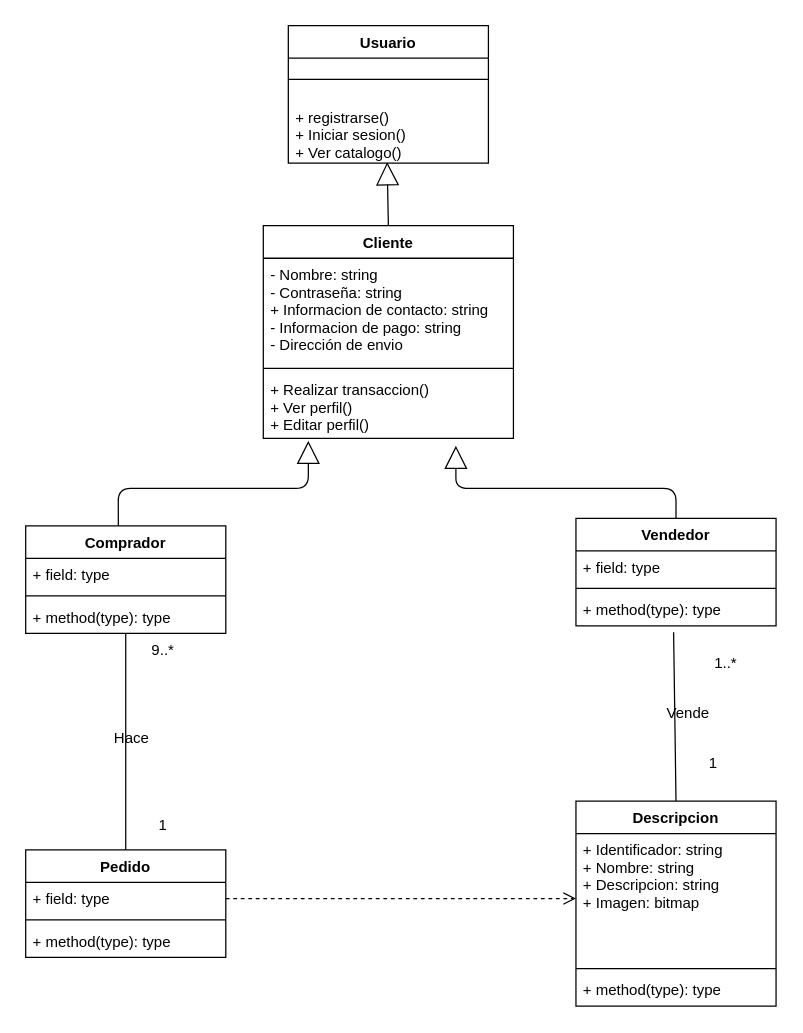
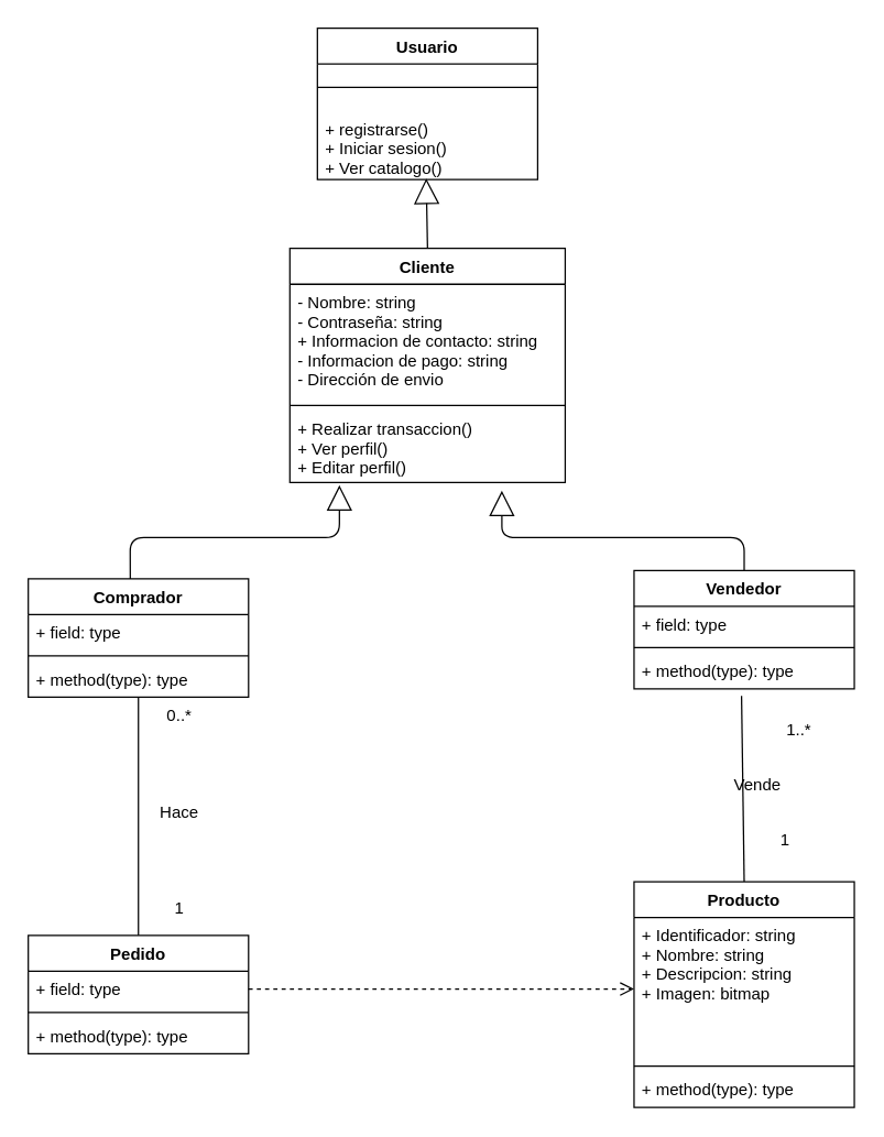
  <mxCell id="0" />
  <mxCell id="1" parent="0" />
  <mxCell id="2" value="Usuario" style="swimlane;fontStyle=1;align=center;verticalAlign=top;childLayout=stackLayout;horizontal=1;startSize=26;horizontalStack=0;resizeParent=1;resizeParentMax=0;resizeLast=0;collapsible=1;marginBottom=0;" vertex="1" parent="1"><mxGeometry x="230" y="20" width="160" height="110" as="geometry" /></mxCell>
  <mxCell id="3" value="" style="line;strokeWidth=1;fillColor=none;align=left;verticalAlign=middle;spacingTop=-1;spacingLeft=3;spacingRight=3;rotatable=0;labelPosition=right;points=[];portConstraint=eastwest;" vertex="1" parent="2"><mxGeometry y="26" width="160" height="34" as="geometry" /></mxCell>
  <mxCell id="4" value="+ registrarse()&#10;+ Iniciar sesion()&#10;+ Ver catalogo()" style="text;strokeColor=none;fillColor=none;align=left;verticalAlign=top;spacingLeft=4;spacingRight=4;overflow=hidden;rotatable=0;points=[[0,0.5],[1,0.5]];portConstraint=eastwest;" vertex="1" parent="2"><mxGeometry y="60" width="160" height="50" as="geometry" /></mxCell>
  <mxCell id="5" value="Cliente" style="swimlane;fontStyle=1;align=center;verticalAlign=top;childLayout=stackLayout;horizontal=1;startSize=26;horizontalStack=0;resizeParent=1;resizeParentMax=0;resizeLast=0;collapsible=1;marginBottom=0;" vertex="1" parent="1"><mxGeometry x="210" y="180" width="200" height="170" as="geometry" /></mxCell>
  <mxCell id="6" value="- Nombre: string&#10;- Contraseña: string&#10;+ Informacion de contacto: string&#10;- Informacion de pago: string&#10;- Dirección de envio" style="text;strokeColor=none;fillColor=none;align=left;verticalAlign=top;spacingLeft=4;spacingRight=4;overflow=hidden;rotatable=0;points=[[0,0.5],[1,0.5]];portConstraint=eastwest;" vertex="1" parent="5"><mxGeometry y="26" width="200" height="84" as="geometry" /></mxCell>
  <mxCell id="7" value="" style="line;strokeWidth=1;fillColor=none;align=left;verticalAlign=middle;spacingTop=-1;spacingLeft=3;spacingRight=3;rotatable=0;labelPosition=right;points=[];portConstraint=eastwest;" vertex="1" parent="5"><mxGeometry y="110" width="200" height="8" as="geometry" /></mxCell>
  <mxCell id="8" value="+ Realizar transaccion()&#10;+ Ver perfil()&#10;+ Editar perfil()" style="text;strokeColor=none;fillColor=none;align=left;verticalAlign=top;spacingLeft=4;spacingRight=4;overflow=hidden;rotatable=0;points=[[0,0.5],[1,0.5]];portConstraint=eastwest;" vertex="1" parent="5"><mxGeometry y="118" width="200" height="52" as="geometry" /></mxCell>
  <mxCell id="9" value="" style="endArrow=block;endSize=16;endFill=0;html=1;exitX=0.5;exitY=0;exitDx=0;exitDy=0;entryX=0.494;entryY=0.983;entryDx=0;entryDy=0;entryPerimeter=0;" edge="1" parent="1" source="5" target="4"><mxGeometry width="160" relative="1" as="geometry"><mxPoint x="400" y="520" as="sourcePoint" /><mxPoint x="560" y="520" as="targetPoint" /><Array as="points" /></mxGeometry></mxCell>
  <mxCell id="10" value="Comprador" style="swimlane;fontStyle=1;align=center;verticalAlign=top;childLayout=stackLayout;horizontal=1;startSize=26;horizontalStack=0;resizeParent=1;resizeParentMax=0;resizeLast=0;collapsible=1;marginBottom=0;" vertex="1" parent="1"><mxGeometry x="20" y="420" width="160" height="86" as="geometry" /></mxCell>
  <mxCell id="11" value="+ field: type" style="text;strokeColor=none;fillColor=none;align=left;verticalAlign=top;spacingLeft=4;spacingRight=4;overflow=hidden;rotatable=0;points=[[0,0.5],[1,0.5]];portConstraint=eastwest;" vertex="1" parent="10"><mxGeometry y="26" width="160" height="26" as="geometry" /></mxCell>
  <mxCell id="12" value="" style="line;strokeWidth=1;fillColor=none;align=left;verticalAlign=middle;spacingTop=-1;spacingLeft=3;spacingRight=3;rotatable=0;labelPosition=right;points=[];portConstraint=eastwest;" vertex="1" parent="10"><mxGeometry y="52" width="160" height="8" as="geometry" /></mxCell>
  <mxCell id="13" value="+ method(type): type" style="text;strokeColor=none;fillColor=none;align=left;verticalAlign=top;spacingLeft=4;spacingRight=4;overflow=hidden;rotatable=0;points=[[0,0.5],[1,0.5]];portConstraint=eastwest;" vertex="1" parent="10"><mxGeometry y="60" width="160" height="26" as="geometry" /></mxCell>
  <mxCell id="14" value="Vendedor" style="swimlane;fontStyle=1;align=center;verticalAlign=top;childLayout=stackLayout;horizontal=1;startSize=26;horizontalStack=0;resizeParent=1;resizeParentMax=0;resizeLast=0;collapsible=1;marginBottom=0;" vertex="1" parent="1"><mxGeometry x="460" y="414" width="160" height="86" as="geometry" /></mxCell>
  <mxCell id="15" value="+ field: type" style="text;strokeColor=none;fillColor=none;align=left;verticalAlign=top;spacingLeft=4;spacingRight=4;overflow=hidden;rotatable=0;points=[[0,0.5],[1,0.5]];portConstraint=eastwest;" vertex="1" parent="14"><mxGeometry y="26" width="160" height="26" as="geometry" /></mxCell>
  <mxCell id="16" value="" style="line;strokeWidth=1;fillColor=none;align=left;verticalAlign=middle;spacingTop=-1;spacingLeft=3;spacingRight=3;rotatable=0;labelPosition=right;points=[];portConstraint=eastwest;" vertex="1" parent="14"><mxGeometry y="52" width="160" height="8" as="geometry" /></mxCell>
  <mxCell id="17" value="+ method(type): type" style="text;strokeColor=none;fillColor=none;align=left;verticalAlign=top;spacingLeft=4;spacingRight=4;overflow=hidden;rotatable=0;points=[[0,0.5],[1,0.5]];portConstraint=eastwest;" vertex="1" parent="14"><mxGeometry y="60" width="160" height="26" as="geometry" /></mxCell>
  <mxCell id="18" value="" style="endArrow=block;endSize=16;endFill=0;html=1;exitX=0.5;exitY=0;exitDx=0;exitDy=0;entryX=0.77;entryY=1.115;entryDx=0;entryDy=0;entryPerimeter=0;" edge="1" parent="1" source="14" target="8"><mxGeometry width="160" relative="1" as="geometry"><mxPoint x="320" y="230" as="sourcePoint" /><mxPoint x="319.04" y="139.15" as="targetPoint" /><Array as="points"><mxPoint x="540" y="390" /><mxPoint x="364" y="390" /></Array></mxGeometry></mxCell>
  <mxCell id="19" value="" style="endArrow=block;endSize=16;endFill=0;html=1;exitX=0.463;exitY=0;exitDx=0;exitDy=0;entryX=0.18;entryY=1.038;entryDx=0;entryDy=0;entryPerimeter=0;exitPerimeter=0;" edge="1" parent="1" source="10" target="8"><mxGeometry width="160" relative="1" as="geometry"><mxPoint x="330" y="240" as="sourcePoint" /><mxPoint x="329.04" y="149.15" as="targetPoint" /><Array as="points"><mxPoint x="94" y="390" /><mxPoint x="246" y="390" /></Array></mxGeometry></mxCell>
  <mxCell id="20" value="Pedido" style="swimlane;fontStyle=1;align=center;verticalAlign=top;childLayout=stackLayout;horizontal=1;startSize=26;horizontalStack=0;resizeParent=1;resizeParentMax=0;resizeLast=0;collapsible=1;marginBottom=0;" vertex="1" parent="1"><mxGeometry x="20" y="679" width="160" height="86" as="geometry" /></mxCell>
  <mxCell id="21" value="+ field: type" style="text;strokeColor=none;fillColor=none;align=left;verticalAlign=top;spacingLeft=4;spacingRight=4;overflow=hidden;rotatable=0;points=[[0,0.5],[1,0.5]];portConstraint=eastwest;" vertex="1" parent="20"><mxGeometry y="26" width="160" height="26" as="geometry" /></mxCell>
  <mxCell id="22" value="" style="line;strokeWidth=1;fillColor=none;align=left;verticalAlign=middle;spacingTop=-1;spacingLeft=3;spacingRight=3;rotatable=0;labelPosition=right;points=[];portConstraint=eastwest;" vertex="1" parent="20"><mxGeometry y="52" width="160" height="8" as="geometry" /></mxCell>
  <mxCell id="23" value="+ method(type): type" style="text;strokeColor=none;fillColor=none;align=left;verticalAlign=top;spacingLeft=4;spacingRight=4;overflow=hidden;rotatable=0;points=[[0,0.5],[1,0.5]];portConstraint=eastwest;" vertex="1" parent="20"><mxGeometry y="60" width="160" height="26" as="geometry" /></mxCell>
- <mxCell id="24" value="Descripcion" style="swimlane;fontStyle=1;align=center;verticalAlign=top;childLayout=stackLayout;horizontal=1;startSize=26;horizontalStack=0;resizeParent=1;resizeParentMax=0;resizeLast=0;collapsible=1;marginBottom=0;" vertex="1" parent="1"><mxGeometry x="460" y="640" width="160" height="164" as="geometry" /></mxCell>
+ <mxCell id="24" value="Producto" style="swimlane;fontStyle=1;align=center;verticalAlign=top;childLayout=stackLayout;horizontal=1;startSize=26;horizontalStack=0;resizeParent=1;resizeParentMax=0;resizeLast=0;collapsible=1;marginBottom=0;" vertex="1" parent="1"><mxGeometry x="460" y="640" width="160" height="164" as="geometry" /></mxCell>
  <mxCell id="25" value="+ Identificador: string&#10;+ Nombre: string&#10;+ Descripcion: string&#10;+ Imagen: bitmap" style="text;strokeColor=none;fillColor=none;align=left;verticalAlign=top;spacingLeft=4;spacingRight=4;overflow=hidden;rotatable=0;points=[[0,0.5],[1,0.5]];portConstraint=eastwest;" vertex="1" parent="24"><mxGeometry y="26" width="160" height="104" as="geometry" /></mxCell>
  <mxCell id="26" value="" style="line;strokeWidth=1;fillColor=none;align=left;verticalAlign=middle;spacingTop=-1;spacingLeft=3;spacingRight=3;rotatable=0;labelPosition=right;points=[];portConstraint=eastwest;" vertex="1" parent="24"><mxGeometry y="130" width="160" height="8" as="geometry" /></mxCell>
  <mxCell id="27" value="+ method(type): type" style="text;strokeColor=none;fillColor=none;align=left;verticalAlign=top;spacingLeft=4;spacingRight=4;overflow=hidden;rotatable=0;points=[[0,0.5],[1,0.5]];portConstraint=eastwest;" vertex="1" parent="24"><mxGeometry y="138" width="160" height="26" as="geometry" /></mxCell>
  <mxCell id="28" value="" style="html=1;verticalAlign=bottom;endArrow=open;dashed=1;endSize=8;entryX=0;entryY=0.5;entryDx=0;entryDy=0;exitX=1;exitY=0.5;exitDx=0;exitDy=0;" edge="1" parent="1" source="21" target="25"><mxGeometry relative="1" as="geometry"><mxPoint x="310" y="690" as="sourcePoint" /><mxPoint x="230" y="690" as="targetPoint" /></mxGeometry></mxCell>
  <mxCell id="29" value="" style="endArrow=none;html=1;exitX=0.5;exitY=0;exitDx=0;exitDy=0;" edge="1" parent="1" source="20" target="13"><mxGeometry width="50" height="50" relative="1" as="geometry"><mxPoint x="100" y="590" as="sourcePoint" /><mxPoint x="150" y="540" as="targetPoint" /></mxGeometry></mxCell>
- <mxCell id="30" value="9..*" style="text;html=1;strokeColor=none;fillColor=none;align=center;verticalAlign=middle;whiteSpace=wrap;rounded=0;" vertex="1" parent="1"><mxGeometry y="510" width="40" height="20" as="geometry" x="110" /></mxCell>
+ <mxCell id="30" value="0..*" style="text;html=1;strokeColor=none;fillColor=none;align=center;verticalAlign=middle;whiteSpace=wrap;rounded=0;" vertex="1" parent="1"><mxGeometry y="510" width="40" height="20" as="geometry" x="110" /></mxCell>
  <mxCell id="31" value="1" style="text;html=1;strokeColor=none;fillColor=none;align=center;verticalAlign=middle;whiteSpace=wrap;rounded=0;" vertex="1" parent="1"><mxGeometry y="650" width="40" height="20" as="geometry" x="110" /></mxCell>
- <mxCell id="32" value="Hace" style="text;html=1;strokeColor=none;fillColor=none;align=center;verticalAlign=middle;whiteSpace=wrap;rounded=0;" vertex="1" parent="1"><mxGeometry x="85" y="580" width="40" height="20" as="geometry" /></mxCell>
+ <mxCell id="32" value="Hace" style="text;html=1;strokeColor=none;fillColor=none;align=center;verticalAlign=middle;whiteSpace=wrap;rounded=0;" vertex="1" parent="1"><mxGeometry y="580" width="40" height="20" as="geometry" x="110" /></mxCell>
  <mxCell id="33" value="" style="endArrow=none;html=1;exitX=0.5;exitY=0;exitDx=0;exitDy=0;entryX=0.488;entryY=1.192;entryDx=0;entryDy=0;entryPerimeter=0;" edge="1" parent="1" source="24" target="17"><mxGeometry width="50" height="50" relative="1" as="geometry"><mxPoint x="500" y="640" as="sourcePoint" /><mxPoint x="500" y="506" as="targetPoint" /></mxGeometry></mxCell>
  <mxCell id="34" value="1..*" style="text;html=1;strokeColor=none;fillColor=none;align=center;verticalAlign=middle;whiteSpace=wrap;rounded=0;" vertex="1" parent="1"><mxGeometry x="560" y="520" width="40" height="20" as="geometry" /></mxCell>
  <mxCell id="35" value="1" style="text;html=1;strokeColor=none;fillColor=none;align=center;verticalAlign=middle;whiteSpace=wrap;rounded=0;" vertex="1" parent="1"><mxGeometry x="550" y="600" width="40" height="20" as="geometry" /></mxCell>
  <mxCell id="36" value="Vende" style="text;html=1;strokeColor=none;fillColor=none;align=center;verticalAlign=middle;whiteSpace=wrap;rounded=0;" vertex="1" parent="1"><mxGeometry x="530" y="560" width="40" height="20" as="geometry" /></mxCell>
